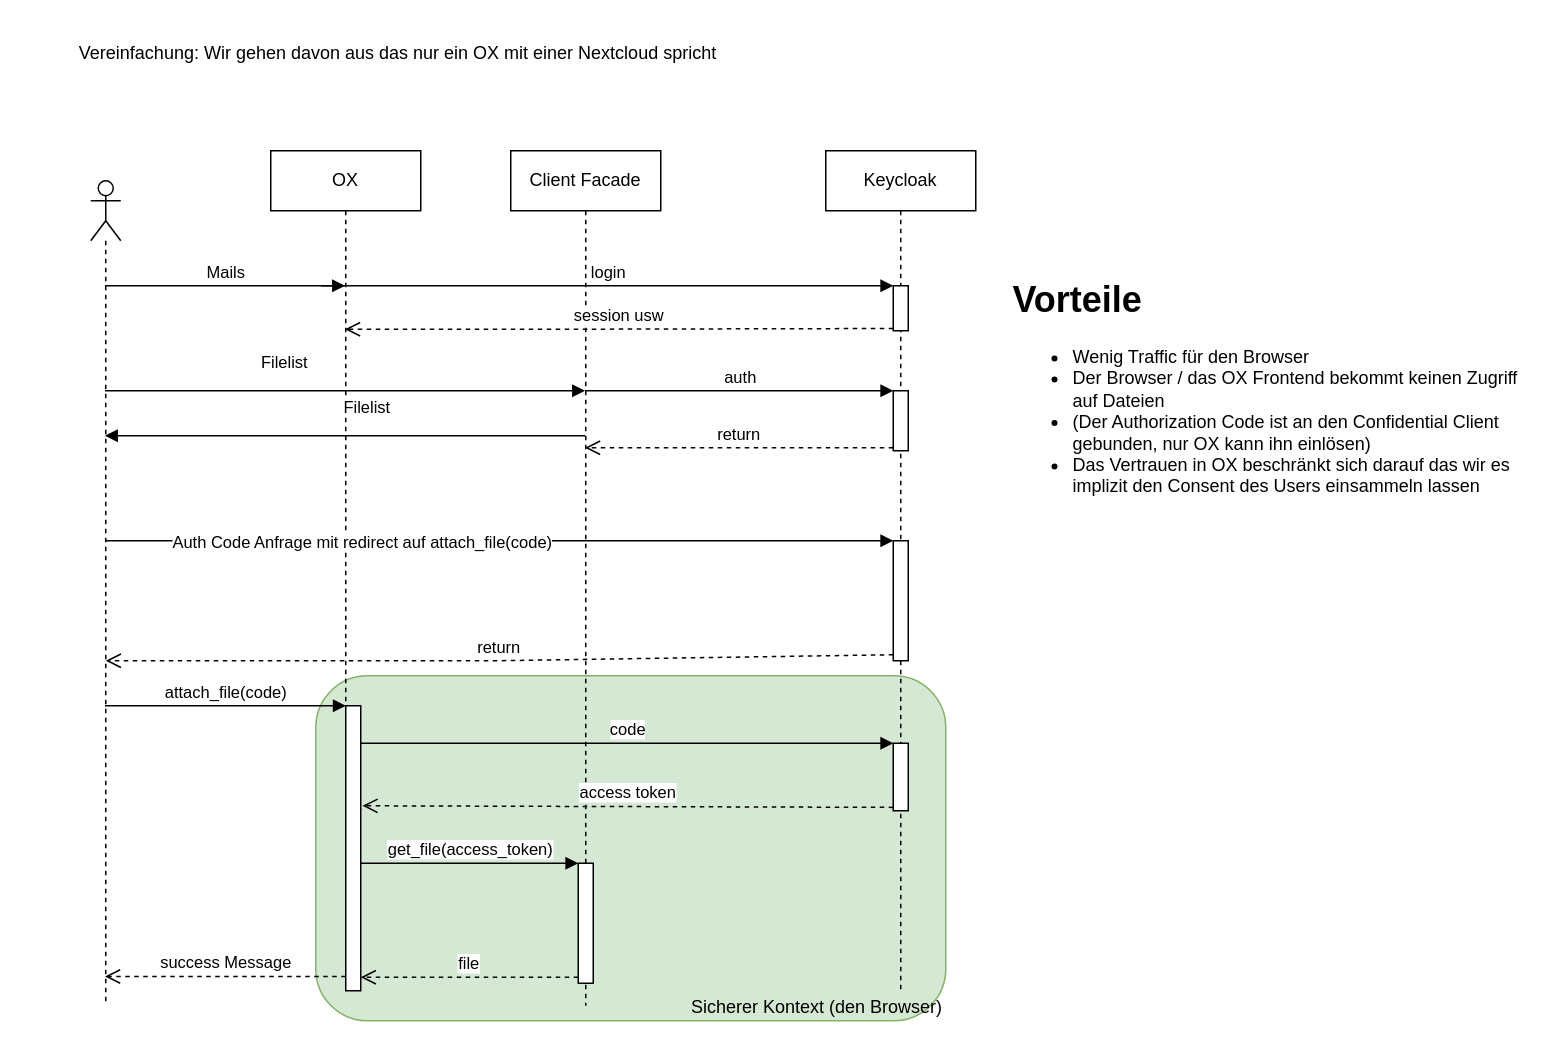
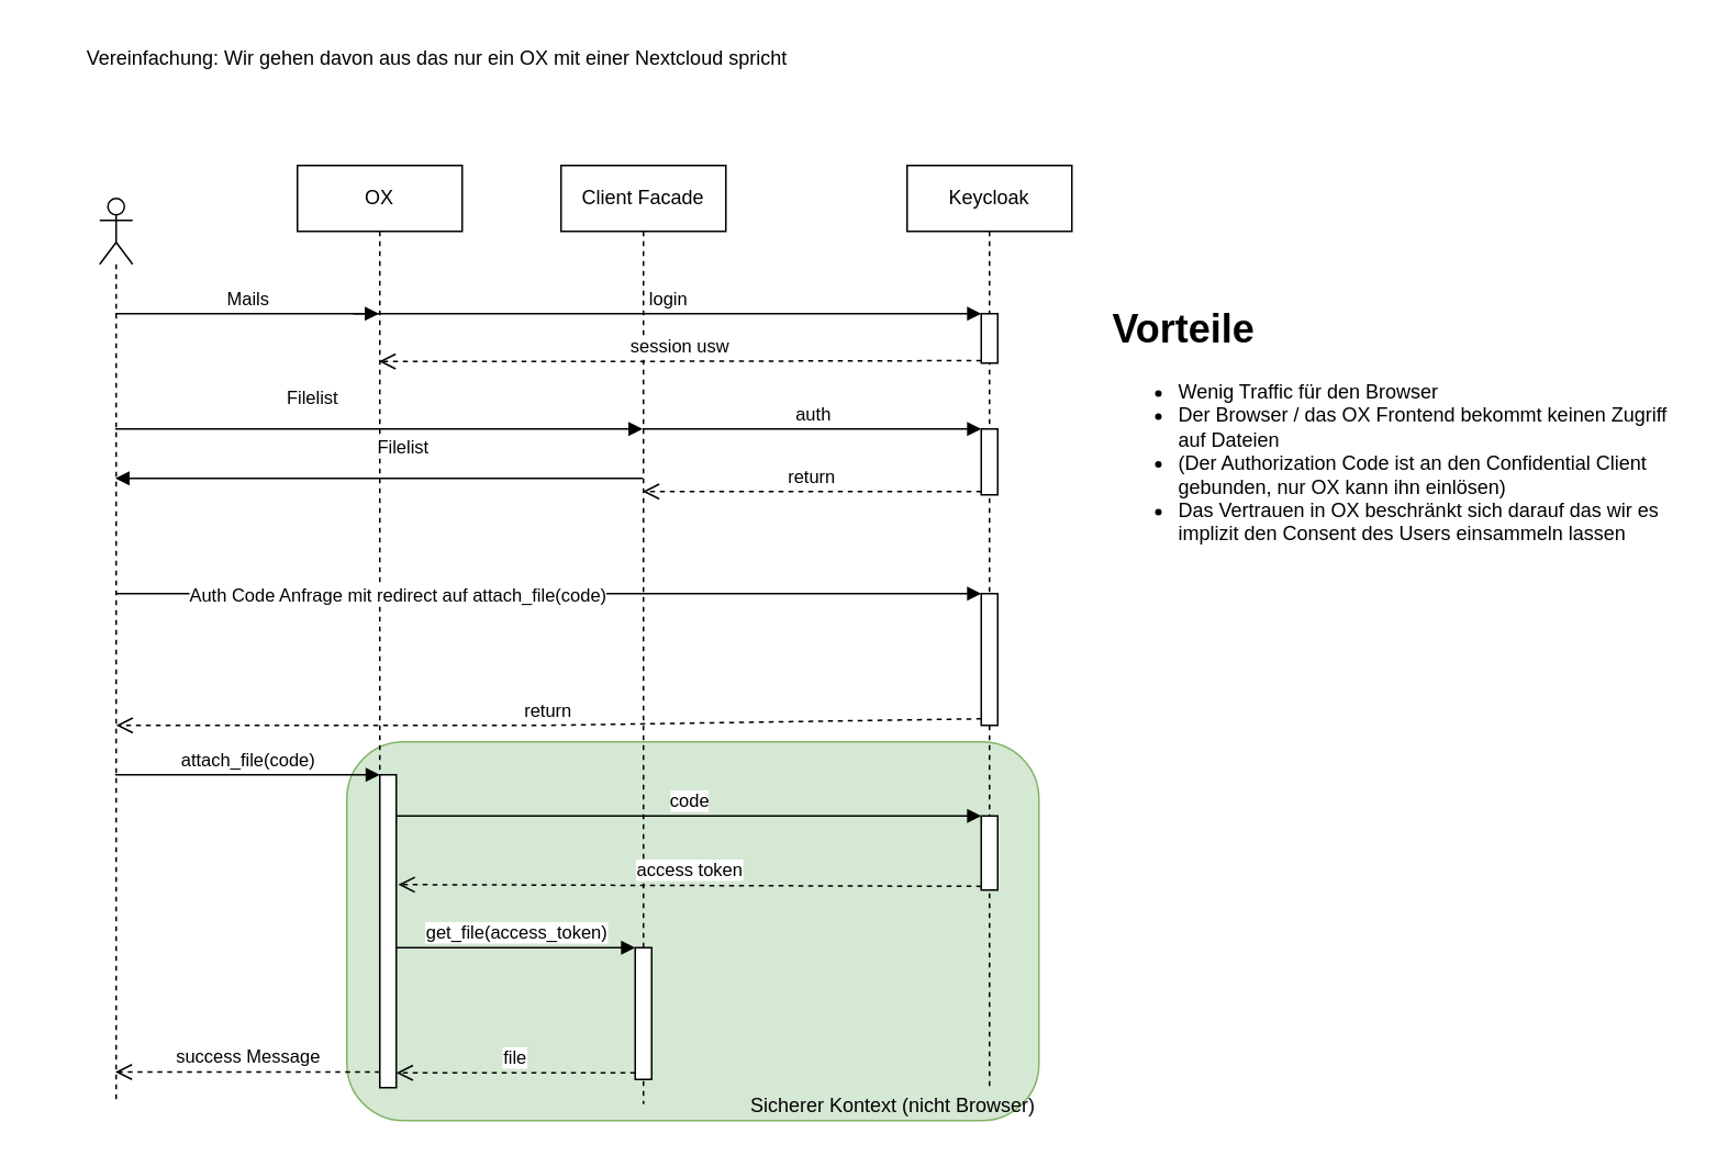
  <mxCell id="0" />
  <mxCell id="1" parent="0" />
- <mxCell id="2" value="Sicherer Kontext (den Browser)" style="rounded=1;whiteSpace=wrap;html=1;fillColor=#d5e8d4;strokeColor=#82b366;verticalAlign=bottom;align=right;" parent="1" vertex="1"><mxGeometry x="210" y="450" width="420" height="230" as="geometry" /></mxCell>
+ <mxCell id="2" value="Sicherer Kontext (nicht Browser)" style="rounded=1;whiteSpace=wrap;html=1;fillColor=#d5e8d4;strokeColor=#82b366;verticalAlign=bottom;align=right;" parent="1" vertex="1"><mxGeometry x="210" y="450" width="420" height="230" as="geometry" /></mxCell>
  <mxCell id="3" value="Vereinfachung: Wir gehen davon aus das nur ein OX mit einer Nextcloud spricht" style="text;html=1;strokeColor=none;fillColor=none;align=center;verticalAlign=middle;whiteSpace=wrap;rounded=0;" parent="1" vertex="1"><mxGeometry x="20" y="20" width="490" height="30" as="geometry" /></mxCell>
  <mxCell id="4" value="" style="shape=umlLifeline;participant=umlActor;perimeter=lifelinePerimeter;whiteSpace=wrap;html=1;container=1;collapsible=0;recursiveResize=0;verticalAlign=top;spacingTop=36;outlineConnect=0;" parent="1" vertex="1"><mxGeometry x="60" y="120" width="20" height="550" as="geometry" /></mxCell>
  <mxCell id="5" value="OX" style="shape=umlLifeline;perimeter=lifelinePerimeter;whiteSpace=wrap;html=1;container=1;collapsible=0;recursiveResize=0;outlineConnect=0;" parent="1" vertex="1"><mxGeometry x="180" y="100" width="100" height="560" as="geometry" /></mxCell>
  <mxCell id="6" value="" style="html=1;points=[];perimeter=orthogonalPerimeter;" parent="5" vertex="1"><mxGeometry x="50" y="370" width="10" height="190" as="geometry" /></mxCell>
  <mxCell id="7" value="Client Facade" style="shape=umlLifeline;perimeter=lifelinePerimeter;whiteSpace=wrap;html=1;container=1;collapsible=0;recursiveResize=0;outlineConnect=0;" parent="1" vertex="1"><mxGeometry x="340" y="100" width="100" height="570" as="geometry" /></mxCell>
  <mxCell id="8" value="" style="html=1;points=[];perimeter=orthogonalPerimeter;" parent="7" vertex="1"><mxGeometry x="45" y="475" width="10" height="80" as="geometry" /></mxCell>
  <mxCell id="9" value="Keycloak" style="shape=umlLifeline;perimeter=lifelinePerimeter;whiteSpace=wrap;html=1;container=1;collapsible=0;recursiveResize=0;outlineConnect=0;" parent="1" vertex="1"><mxGeometry x="550" y="100" width="100" height="560" as="geometry" /></mxCell>
  <mxCell id="10" value="" style="html=1;points=[];perimeter=orthogonalPerimeter;" parent="9" vertex="1"><mxGeometry x="45" y="90" width="10" height="30" as="geometry" /></mxCell>
  <mxCell id="11" value="login" style="html=1;verticalAlign=bottom;endArrow=block;entryX=0;entryY=0;rounded=0;" parent="9" target="10" edge="1"><mxGeometry relative="1" as="geometry"><mxPoint x="-336.207" y="90" as="sourcePoint" /></mxGeometry></mxCell>
  <mxCell id="12" value="" style="html=1;points=[];perimeter=orthogonalPerimeter;" parent="9" vertex="1"><mxGeometry x="45" y="160" width="10" height="40" as="geometry" /></mxCell>
  <mxCell id="13" value="" style="html=1;points=[];perimeter=orthogonalPerimeter;" parent="9" vertex="1"><mxGeometry x="45" y="260" width="10" height="80" as="geometry" /></mxCell>
  <mxCell id="14" value="return" style="html=1;verticalAlign=bottom;endArrow=open;dashed=1;endSize=8;exitX=0;exitY=0.95;rounded=0;" parent="9" source="13" edge="1"><mxGeometry relative="1" as="geometry"><mxPoint x="-480" y="340" as="targetPoint" /><Array as="points"><mxPoint x="-220" y="340" /></Array></mxGeometry></mxCell>
  <mxCell id="15" value="" style="html=1;points=[];perimeter=orthogonalPerimeter;" parent="9" vertex="1"><mxGeometry x="45" y="395" width="10" height="45" as="geometry" /></mxCell>
  <mxCell id="16" value="Mails" style="html=1;verticalAlign=bottom;endArrow=block;rounded=0;" parent="1" source="4" target="5" edge="1"><mxGeometry width="80" relative="1" as="geometry"><mxPoint x="100" y="200" as="sourcePoint" /><mxPoint x="180" y="200" as="targetPoint" /><Array as="points"><mxPoint x="100" y="190" /></Array></mxGeometry></mxCell>
  <mxCell id="17" value="session usw" style="html=1;verticalAlign=bottom;endArrow=open;dashed=1;endSize=8;exitX=0;exitY=0.95;rounded=0;" parent="1" source="10" target="5" edge="1"><mxGeometry relative="1" as="geometry"><mxPoint x="530" y="246" as="targetPoint" /><Array as="points"><mxPoint x="370" y="219" /></Array></mxGeometry></mxCell>
  <mxCell id="18" value="Filelist" style="html=1;verticalAlign=bottom;endArrow=block;rounded=0;" parent="1" source="4" target="7" edge="1"><mxGeometry x="-0.255" y="10" width="80" relative="1" as="geometry"><mxPoint x="270" y="290" as="sourcePoint" /><mxPoint x="350" y="290" as="targetPoint" /><Array as="points"><mxPoint x="360" y="260" /></Array><mxPoint as="offset" /></mxGeometry></mxCell>
  <mxCell id="19" value="auth" style="html=1;verticalAlign=bottom;endArrow=block;entryX=0;entryY=0;rounded=0;" parent="1" source="7" target="12" edge="1"><mxGeometry relative="1" as="geometry"><mxPoint x="525" y="260" as="sourcePoint" /><Array as="points"><mxPoint x="460" y="260" /></Array></mxGeometry></mxCell>
  <mxCell id="20" value="return" style="html=1;verticalAlign=bottom;endArrow=open;dashed=1;endSize=8;exitX=0;exitY=0.95;rounded=0;" parent="1" source="12" target="7" edge="1"><mxGeometry relative="1" as="geometry"><mxPoint x="525" y="336" as="targetPoint" /><Array as="points"><mxPoint x="490" y="298" /><mxPoint x="480" y="298" /></Array></mxGeometry></mxCell>
  <mxCell id="21" value="Filelist" style="html=1;verticalAlign=bottom;endArrow=block;rounded=0;" parent="1" source="7" target="4" edge="1"><mxGeometry x="-0.087" y="-10" width="80" relative="1" as="geometry"><mxPoint x="290" y="310" as="sourcePoint" /><mxPoint x="70" y="290" as="targetPoint" /><Array as="points"><mxPoint x="360" y="290" /><mxPoint x="340" y="290" /><mxPoint x="250" y="290" /><mxPoint x="190" y="290" /></Array><mxPoint as="offset" /></mxGeometry></mxCell>
  <mxCell id="22" value="" style="html=1;verticalAlign=bottom;endArrow=block;entryX=0;entryY=0;rounded=0;" parent="1" source="4" target="13" edge="1"><mxGeometry relative="1" as="geometry"><mxPoint x="525" y="360" as="sourcePoint" /></mxGeometry></mxCell>
  <mxCell id="23" value="Auth Code Anfrage mit redirect auf attach_file(code)" style="edgeLabel;html=1;align=center;verticalAlign=middle;resizable=0;points=[];" parent="22" vertex="1" connectable="0"><mxGeometry x="-0.864" y="2" relative="1" as="geometry"><mxPoint x="135" y="2" as="offset" /></mxGeometry></mxCell>
  <mxCell id="24" value="attach_file(code)" style="html=1;verticalAlign=bottom;endArrow=block;entryX=0;entryY=0;rounded=0;" parent="1" source="4" target="6" edge="1"><mxGeometry relative="1" as="geometry"><mxPoint x="160" y="470" as="sourcePoint" /></mxGeometry></mxCell>
  <mxCell id="25" value="success Message" style="html=1;verticalAlign=bottom;endArrow=open;dashed=1;endSize=8;exitX=0;exitY=0.95;rounded=0;" parent="1" source="6" target="4" edge="1"><mxGeometry relative="1" as="geometry"><mxPoint x="160" y="546" as="targetPoint" /></mxGeometry></mxCell>
  <mxCell id="26" value="code" style="html=1;verticalAlign=bottom;endArrow=block;entryX=0;entryY=0;rounded=0;" parent="1" target="15" edge="1"><mxGeometry relative="1" as="geometry"><mxPoint x="240" y="495" as="sourcePoint" /></mxGeometry></mxCell>
  <mxCell id="27" value="access token" style="html=1;verticalAlign=bottom;endArrow=open;dashed=1;endSize=8;exitX=0;exitY=0.95;rounded=0;entryX=1.117;entryY=0.351;entryDx=0;entryDy=0;entryPerimeter=0;" parent="1" source="15" target="6" edge="1"><mxGeometry relative="1" as="geometry"><mxPoint x="520" y="556" as="targetPoint" /></mxGeometry></mxCell>
  <mxCell id="28" value="get_file(access_token)" style="html=1;verticalAlign=bottom;endArrow=block;entryX=0;entryY=0;rounded=0;" parent="1" source="6" target="8" edge="1"><mxGeometry relative="1" as="geometry"><mxPoint x="300" y="575" as="sourcePoint" /></mxGeometry></mxCell>
  <mxCell id="29" value="file" style="html=1;verticalAlign=bottom;endArrow=open;dashed=1;endSize=8;exitX=0;exitY=0.95;rounded=0;" parent="1" source="8" target="6" edge="1"><mxGeometry relative="1" as="geometry"><mxPoint x="300" y="651" as="targetPoint" /></mxGeometry></mxCell>
  <mxCell id="30" value="&lt;h1&gt;Vorteile&lt;/h1&gt;&lt;p&gt;&lt;/p&gt;&lt;ul&gt;&lt;li&gt;Wenig Traffic für den Browser&lt;/li&gt;&lt;li&gt;Der Browser / das OX Frontend bekommt keinen Zugriff auf Dateien&lt;/li&gt;&lt;li&gt;(Der Authorization Code ist an den Confidential Client gebunden, nur OX kann ihn einlösen)&lt;/li&gt;&lt;li&gt;Das Vertrauen in OX beschränkt sich darauf das wir es implizit den Consent des Users einsammeln lassen&lt;/li&gt;&lt;/ul&gt;&lt;p&gt;&lt;/p&gt;" style="text;html=1;strokeColor=none;fillColor=none;spacing=5;spacingTop=-20;whiteSpace=wrap;overflow=hidden;rounded=0;" parent="1" vertex="1"><mxGeometry x="670" y="180" width="350" height="160" as="geometry" /></mxCell>
